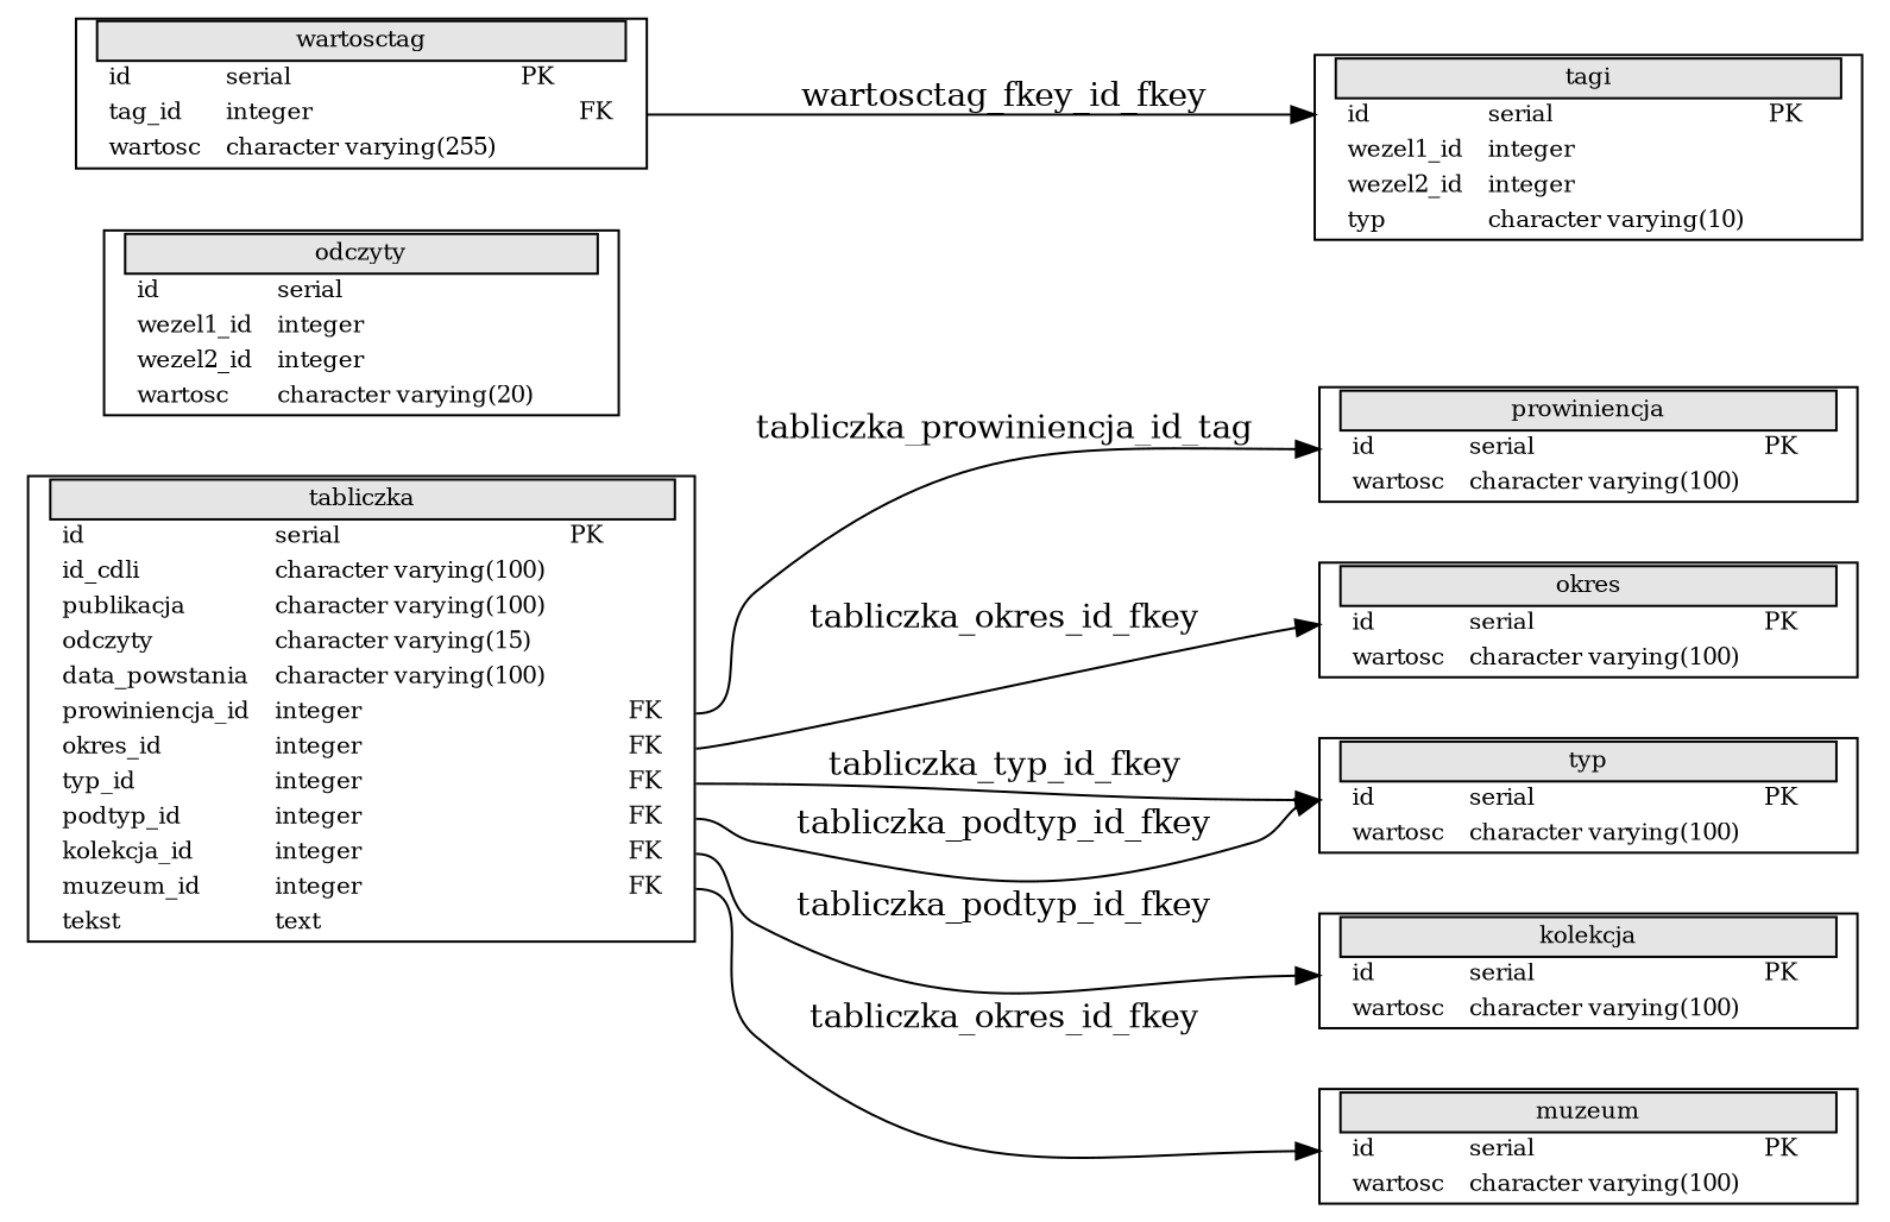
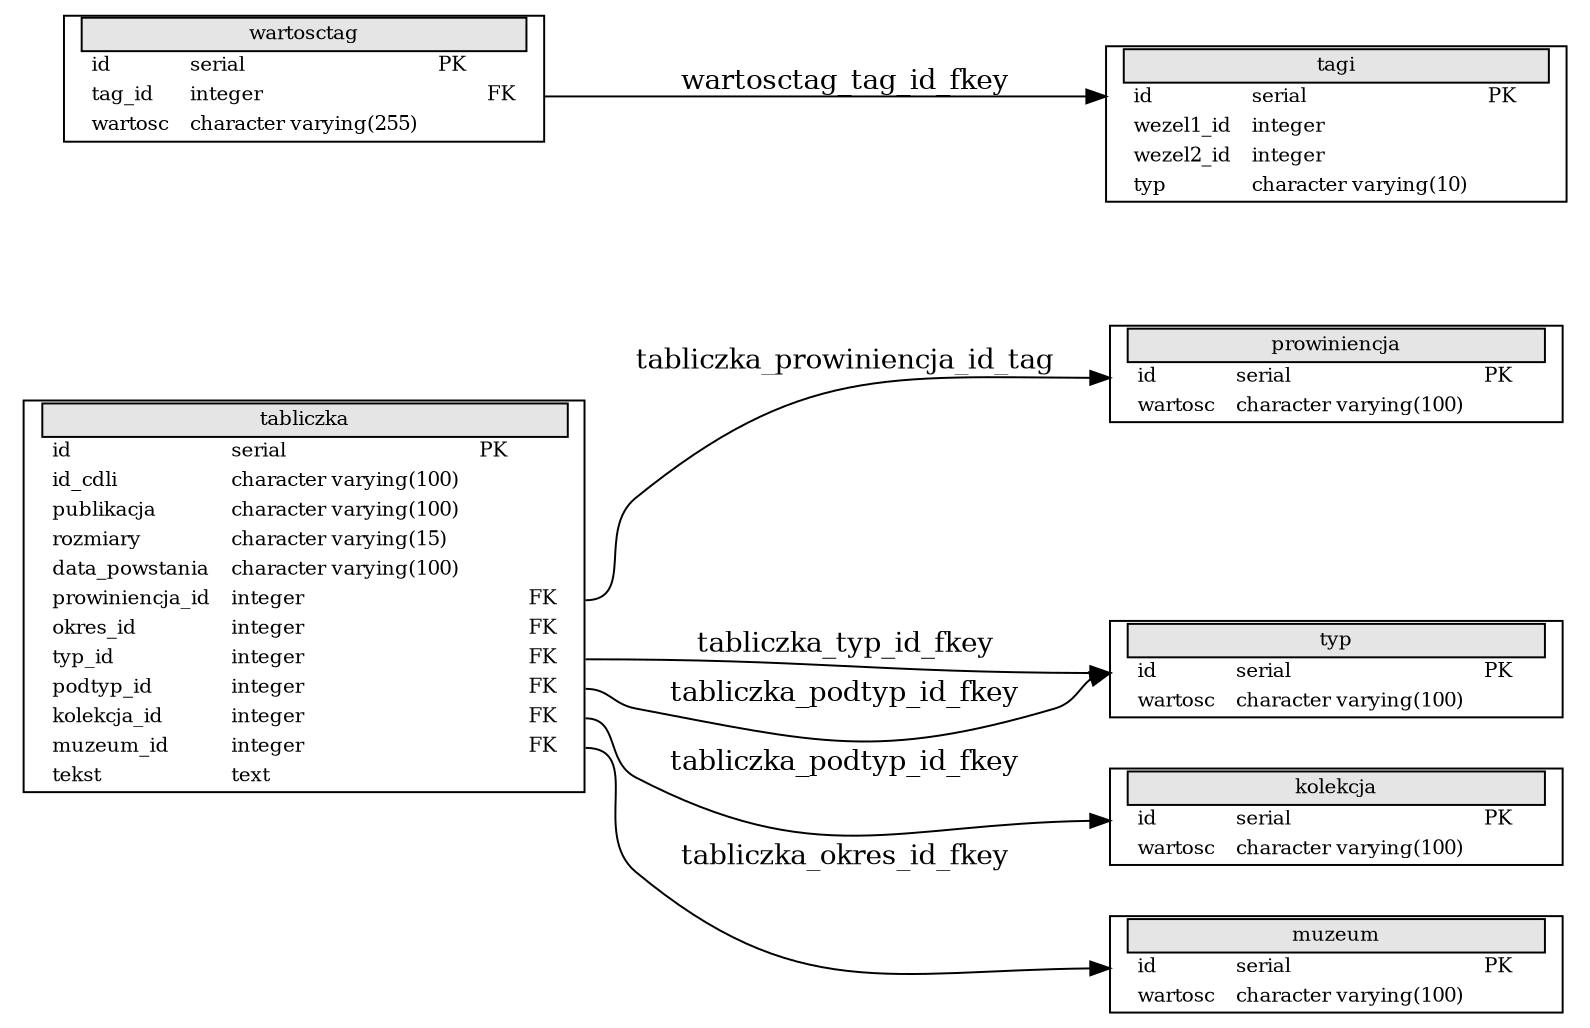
  digraph {
    concentrate=true
    rankdir=LR
    node [fontsize=10 shape=plaintext]
    edge [headport=ltcol1]
    kolekcja [label=< <TABLE BORDER="1" CELLBORDER="0" CELLSPACING="0"> <TR ><TD PORT="ltcol0"> </TD> <TD bgcolor="grey90" border="1" COLSPAN="4"> \N </TD> <TD PORT="rtcol0"></TD></TR>  <TR><TD PORT="ltcol1" ></TD><TD align="left" > id </TD><TD align="left" > serial </TD><TD align="left" > PK </TD><TD align="left" >  </TD><TD align="left" PORT="rtcol1"> </TD></TR> <TR><TD PORT="ltcol2" ></TD><TD align="left" > wartosc </TD><TD align="left" > character varying(100) </TD><TD align="left" >  </TD><TD align="left" >  </TD><TD align="left" PORT="rtcol2"> </TD></TR> </TABLE>>]
    muzeum [label=< <TABLE BORDER="1" CELLBORDER="0" CELLSPACING="0"> <TR ><TD PORT="ltcol0"> </TD> <TD bgcolor="grey90" border="1" COLSPAN="4"> \N </TD> <TD PORT="rtcol0"></TD></TR>  <TR><TD PORT="ltcol1" ></TD><TD align="left" > id </TD><TD align="left" > serial </TD><TD align="left" > PK </TD><TD align="left" >  </TD><TD align="left" PORT="rtcol1"> </TD></TR> <TR><TD PORT="ltcol2" ></TD><TD align="left" > wartosc </TD><TD align="left" > character varying(100) </TD><TD align="left" >  </TD><TD align="left" >  </TD><TD align="left" PORT="rtcol2"> </TD></TR> </TABLE>>]
-   odczyty [label=< <TABLE BORDER="1" CELLBORDER="0" CELLSPACING="0"> <TR ><TD PORT="ltcol0"> </TD> <TD bgcolor="grey90" border="1" COLSPAN="4"> \N </TD> <TD PORT="rtcol0"></TD></TR>  <TR><TD PORT="ltcol1" ></TD><TD align="left" > id </TD><TD align="left" > serial </TD><TD align="left" >  </TD><TD align="left" >  </TD><TD align="left" PORT="rtcol1"> </TD></TR> <TR><TD PORT="ltcol2" ></TD><TD align="left" > wezel1_id </TD><TD align="left" > integer </TD><TD align="left" >  </TD><TD align="left" >  </TD><TD align="left" PORT="rtcol2"> </TD></TR> <TR><TD PORT="ltcol3" ></TD><TD align="left" > wezel2_id </TD><TD align="left" > integer </TD><TD align="left" >  </TD><TD align="left" >  </TD><TD align="left" PORT="rtcol3"> </TD></TR> <TR><TD PORT="ltcol4" ></TD><TD align="left" > wartosc </TD><TD align="left" > character varying(20) </TD><TD align="left" >  </TD><TD align="left" >  </TD><TD align="left" PORT="rtcol4"> </TD></TR> </TABLE>>]
-   okres [label=< <TABLE BORDER="1" CELLBORDER="0" CELLSPACING="0"> <TR ><TD PORT="ltcol0"> </TD> <TD bgcolor="grey90" border="1" COLSPAN="4"> \N </TD> <TD PORT="rtcol0"></TD></TR>  <TR><TD PORT="ltcol1" ></TD><TD align="left" > id </TD><TD align="left" > serial </TD><TD align="left" > PK </TD><TD align="left" >  </TD><TD align="left" PORT="rtcol1"> </TD></TR> <TR><TD PORT="ltcol2" ></TD><TD align="left" > wartosc </TD><TD align="left" > character varying(100) </TD><TD align="left" >  </TD><TD align="left" >  </TD><TD align="left" PORT="rtcol2"> </TD></TR> </TABLE>>]
    prowiniencja [label=< <TABLE BORDER="1" CELLBORDER="0" CELLSPACING="0"> <TR ><TD PORT="ltcol0"> </TD> <TD bgcolor="grey90" border="1" COLSPAN="4"> \N </TD> <TD PORT="rtcol0"></TD></TR>  <TR><TD PORT="ltcol1" ></TD><TD align="left" > id </TD><TD align="left" > serial </TD><TD align="left" > PK </TD><TD align="left" >  </TD><TD align="left" PORT="rtcol1"> </TD></TR> <TR><TD PORT="ltcol2" ></TD><TD align="left" > wartosc </TD><TD align="left" > character varying(100) </TD><TD align="left" >  </TD><TD align="left" >  </TD><TD align="left" PORT="rtcol2"> </TD></TR> </TABLE>>]
-   tabliczka [label=< <TABLE BORDER="1" CELLBORDER="0" CELLSPACING="0"> <TR ><TD PORT="ltcol0"> </TD> <TD bgcolor="grey90" border="1" COLSPAN="4"> \N </TD> <TD PORT="rtcol0"></TD></TR>  <TR><TD PORT="ltcol1" ></TD><TD align="left" > id </TD><TD align="left" > serial </TD><TD align="left" > PK </TD><TD align="left" >  </TD><TD align="left" PORT="rtcol1"> </TD></TR> <TR><TD PORT="ltcol2" ></TD><TD align="left" > id_cdli </TD><TD align="left" > character varying(100) </TD><TD align="left" >  </TD><TD align="left" >  </TD><TD align="left" PORT="rtcol2"> </TD></TR> <TR><TD PORT="ltcol3" ></TD><TD align="left" > publikacja </TD><TD align="left" > character varying(100) </TD><TD align="left" >  </TD><TD align="left" >  </TD><TD align="left" PORT="rtcol3"> </TD></TR> <TR><TD PORT="ltcol4" ></TD><TD align="left" > odczyty </TD><TD align="left" > character varying(15) </TD><TD align="left" >  </TD><TD align="left" >  </TD><TD align="left" PORT="rtcol4"> </TD></TR> <TR><TD PORT="ltcol5" ></TD><TD align="left" > data_powstania </TD><TD align="left" > character varying(100) </TD><TD align="left" >  </TD><TD align="left" >  </TD><TD align="left" PORT="rtcol5"> </TD></TR> <TR><TD PORT="ltcol6" ></TD><TD align="left" > prowiniencja_id </TD><TD align="left" > integer </TD><TD align="left" >  </TD><TD align="left" > FK </TD><TD align="left" PORT="rtcol6"> </TD></TR> <TR><TD PORT="ltcol7" ></TD><TD align="left" > okres_id </TD><TD align="left" > integer </TD><TD align="left" >  </TD><TD align="left" > FK </TD><TD align="left" PORT="rtcol7"> </TD></TR> <TR><TD PORT="ltcol8" ></TD><TD align="left" > typ_id </TD><TD align="left" > integer </TD><TD align="left" >  </TD><TD align="left" > FK </TD><TD align="left" PORT="rtcol8"> </TD></TR> <TR><TD PORT="ltcol9" ></TD><TD align="left" > podtyp_id </TD><TD align="left" > integer </TD><TD align="left" >  </TD><TD align="left" > FK </TD><TD align="left" PORT="rtcol9"> </TD></TR> <TR><TD PORT="ltcol10" ></TD><TD align="left" > kolekcja_id </TD><TD align="left" > integer </TD><TD align="left" >  </TD><TD align="left" > FK </TD><TD align="left" PORT="rtcol10"> </TD></TR> <TR><TD PORT="ltcol11" ></TD><TD align="left" > muzeum_id </TD><TD align="left" > integer </TD><TD align="left" >  </TD><TD align="left" > FK </TD><TD align="left" PORT="rtcol11"> </TD></TR> <TR><TD PORT="ltcol12" ></TD><TD align="left" > tekst </TD><TD align="left" > text </TD><TD align="left" >  </TD><TD align="left" >  </TD><TD align="left" PORT="rtcol12"> </TD></TR> </TABLE>>]
+   tabliczka [label=< <TABLE BORDER="1" CELLBORDER="0" CELLSPACING="0"> <TR ><TD PORT="ltcol0"> </TD> <TD bgcolor="grey90" border="1" COLSPAN="4"> \N </TD> <TD PORT="rtcol0"></TD></TR>  <TR><TD PORT="ltcol1" ></TD><TD align="left" > id </TD><TD align="left" > serial </TD><TD align="left" > PK </TD><TD align="left" >  </TD><TD align="left" PORT="rtcol1"> </TD></TR> <TR><TD PORT="ltcol2" ></TD><TD align="left" > id_cdli </TD><TD align="left" > character varying(100) </TD><TD align="left" >  </TD><TD align="left" >  </TD><TD align="left" PORT="rtcol2"> </TD></TR> <TR><TD PORT="ltcol3" ></TD><TD align="left" > publikacja </TD><TD align="left" > character varying(100) </TD><TD align="left" >  </TD><TD align="left" >  </TD><TD align="left" PORT="rtcol3"> </TD></TR> <TR><TD PORT="ltcol4" ></TD><TD align="left" > rozmiary </TD><TD align="left" > character varying(15) </TD><TD align="left" >  </TD><TD align="left" >  </TD><TD align="left" PORT="rtcol4"> </TD></TR> <TR><TD PORT="ltcol5" ></TD><TD align="left" > data_powstania </TD><TD align="left" > character varying(100) </TD><TD align="left" >  </TD><TD align="left" >  </TD><TD align="left" PORT="rtcol5"> </TD></TR> <TR><TD PORT="ltcol6" ></TD><TD align="left" > prowiniencja_id </TD><TD align="left" > integer </TD><TD align="left" >  </TD><TD align="left" > FK </TD><TD align="left" PORT="rtcol6"> </TD></TR> <TR><TD PORT="ltcol7" ></TD><TD align="left" > okres_id </TD><TD align="left" > integer </TD><TD align="left" >  </TD><TD align="left" > FK </TD><TD align="left" PORT="rtcol7"> </TD></TR> <TR><TD PORT="ltcol8" ></TD><TD align="left" > typ_id </TD><TD align="left" > integer </TD><TD align="left" >  </TD><TD align="left" > FK </TD><TD align="left" PORT="rtcol8"> </TD></TR> <TR><TD PORT="ltcol9" ></TD><TD align="left" > podtyp_id </TD><TD align="left" > integer </TD><TD align="left" >  </TD><TD align="left" > FK </TD><TD align="left" PORT="rtcol9"> </TD></TR> <TR><TD PORT="ltcol10" ></TD><TD align="left" > kolekcja_id </TD><TD align="left" > integer </TD><TD align="left" >  </TD><TD align="left" > FK </TD><TD align="left" PORT="rtcol10"> </TD></TR> <TR><TD PORT="ltcol11" ></TD><TD align="left" > muzeum_id </TD><TD align="left" > integer </TD><TD align="left" >  </TD><TD align="left" > FK </TD><TD align="left" PORT="rtcol11"> </TD></TR> <TR><TD PORT="ltcol12" ></TD><TD align="left" > tekst </TD><TD align="left" > text </TD><TD align="left" >  </TD><TD align="left" >  </TD><TD align="left" PORT="rtcol12"> </TD></TR> </TABLE>>]
    typ [label=< <TABLE BORDER="1" CELLBORDER="0" CELLSPACING="0"> <TR ><TD PORT="ltcol0"> </TD> <TD bgcolor="grey90" border="1" COLSPAN="4"> \N </TD> <TD PORT="rtcol0"></TD></TR>  <TR><TD PORT="ltcol1" ></TD><TD align="left" > id </TD><TD align="left" > serial </TD><TD align="left" > PK </TD><TD align="left" >  </TD><TD align="left" PORT="rtcol1"> </TD></TR> <TR><TD PORT="ltcol2" ></TD><TD align="left" > wartosc </TD><TD align="left" > character varying(100) </TD><TD align="left" >  </TD><TD align="left" >  </TD><TD align="left" PORT="rtcol2"> </TD></TR> </TABLE>>]
    tagi [label=< <TABLE BORDER="1" CELLBORDER="0" CELLSPACING="0"> <TR ><TD PORT="ltcol0"> </TD> <TD bgcolor="grey90" border="1" COLSPAN="4"> \N </TD> <TD PORT="rtcol0"></TD></TR>  <TR><TD PORT="ltcol1" ></TD><TD align="left" > id </TD><TD align="left" > serial </TD><TD align="left" > PK </TD><TD align="left" >  </TD><TD align="left" PORT="rtcol1"> </TD></TR> <TR><TD PORT="ltcol2" ></TD><TD align="left" > wezel1_id </TD><TD align="left" > integer </TD><TD align="left" >  </TD><TD align="left" >  </TD><TD align="left" PORT="rtcol2"> </TD></TR> <TR><TD PORT="ltcol3" ></TD><TD align="left" > wezel2_id </TD><TD align="left" > integer </TD><TD align="left" >  </TD><TD align="left" >  </TD><TD align="left" PORT="rtcol3"> </TD></TR> <TR><TD PORT="ltcol4" ></TD><TD align="left" > typ </TD><TD align="left" > character varying(10) </TD><TD align="left" >  </TD><TD align="left" >  </TD><TD align="left" PORT="rtcol4"> </TD></TR> </TABLE>>]
    wartosctag [label=< <TABLE BORDER="1" CELLBORDER="0" CELLSPACING="0"> <TR ><TD PORT="ltcol0"> </TD> <TD bgcolor="grey90" border="1" COLSPAN="4"> \N </TD> <TD PORT="rtcol0"></TD></TR>  <TR><TD PORT="ltcol1" ></TD><TD align="left" > id </TD><TD align="left" > serial </TD><TD align="left" > PK </TD><TD align="left" >  </TD><TD align="left" PORT="rtcol1"> </TD></TR> <TR><TD PORT="ltcol2" ></TD><TD align="left" > tag_id </TD><TD align="left" > integer </TD><TD align="left" >  </TD><TD align="left" > FK </TD><TD align="left" PORT="rtcol2"> </TD></TR> <TR><TD PORT="ltcol3" ></TD><TD align="left" > wartosc </TD><TD align="left" > character varying(255) </TD><TD align="left" >  </TD><TD align="left" >  </TD><TD align="left" PORT="rtcol3"> </TD></TR> </TABLE>>]
    tabliczka -> kolekcja [label=tabliczka_podtyp_id_fkey tailport=rtcol10]
    tabliczka -> muzeum [label=tabliczka_okres_id_fkey tailport=rtcol11]
-   tabliczka -> okres [label=tabliczka_okres_id_fkey tailport=rtcol7]
    tabliczka -> prowiniencja [label=tabliczka_prowiniencja_id_tag tailport=rtcol6]
    tabliczka -> typ [label=tabliczka_typ_id_fkey tailport=rtcol8]
    tabliczka -> typ [label=tabliczka_podtyp_id_fkey tailport=rtcol9]
-   wartosctag -> tagi [label=wartosctag_fkey_id_fkey tailport=rtcol2]
+   wartosctag -> tagi [label=wartosctag_tag_id_fkey tailport=rtcol2]
  }
